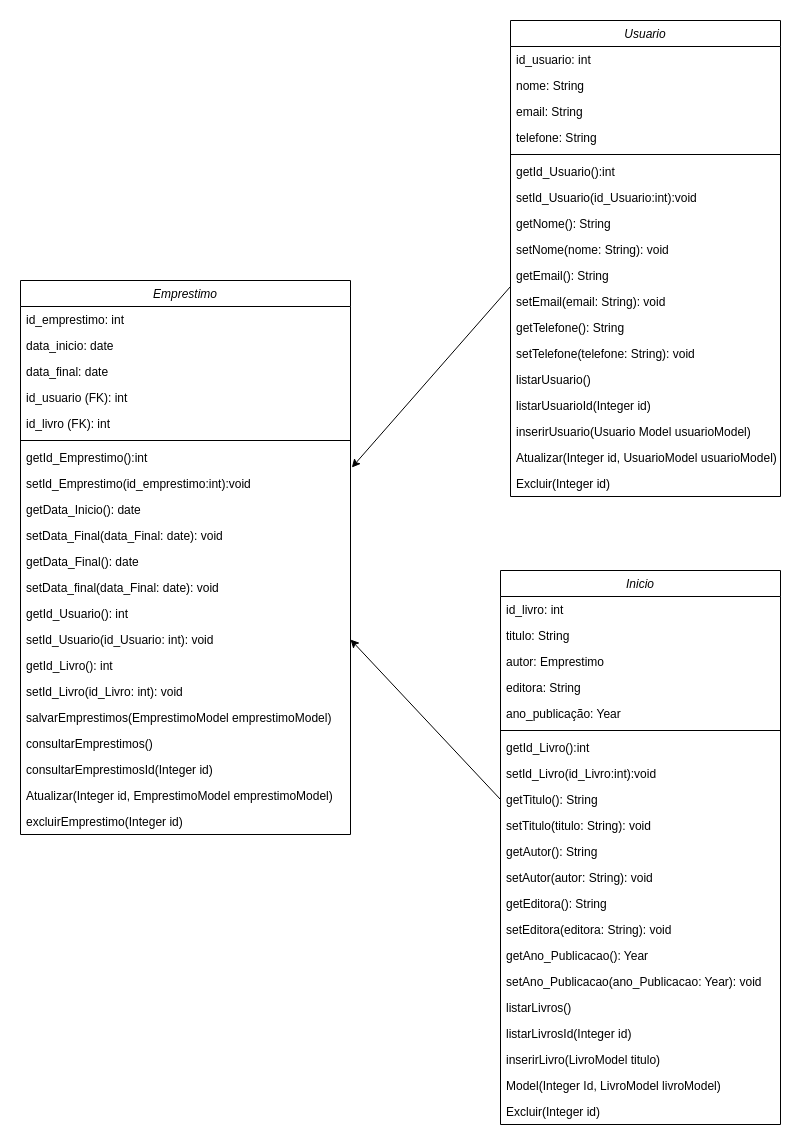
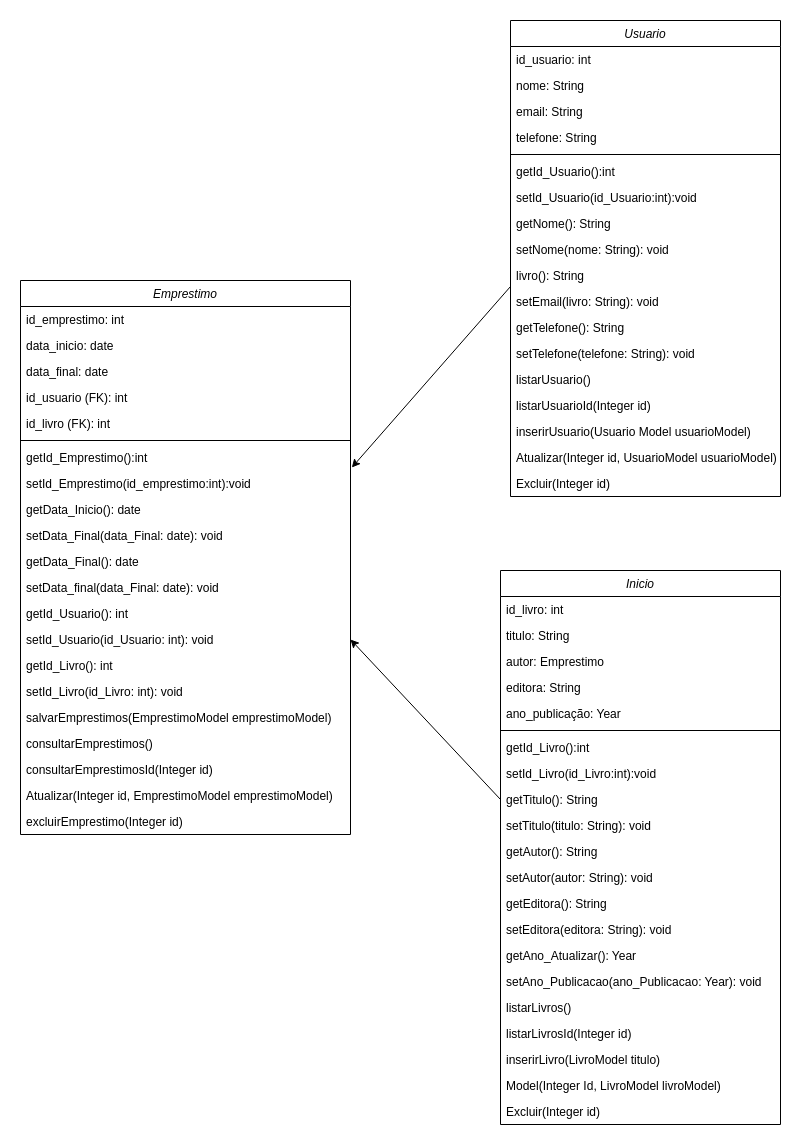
  <mxCell id="0" />
  <mxCell id="1" parent="0" />
  <mxCell id="2" value="Emprestimo" style="swimlane;fontStyle=2;align=center;verticalAlign=top;childLayout=stackLayout;horizontal=1;startSize=26;horizontalStack=0;resizeParent=1;resizeLast=0;collapsible=1;marginBottom=0;rounded=0;shadow=0;strokeWidth=1;" parent="1" vertex="1"><mxGeometry x="20" y="280" width="330" height="554" as="geometry"><mxRectangle x="230" y="140" width="160" height="26" as="alternateBounds" /></mxGeometry></mxCell>
  <mxCell id="3" value="id_emprestimo: int" style="text;align=left;verticalAlign=top;spacingLeft=4;spacingRight=4;overflow=hidden;rotatable=0;points=[[0,0.5],[1,0.5]];portConstraint=eastwest;" parent="2" vertex="1"><mxGeometry y="26" width="330" height="26" as="geometry" /></mxCell>
  <mxCell id="4" value="data_inicio: date" style="text;align=left;verticalAlign=top;spacingLeft=4;spacingRight=4;overflow=hidden;rotatable=0;points=[[0,0.5],[1,0.5]];portConstraint=eastwest;rounded=0;shadow=0;html=0;" parent="2" vertex="1"><mxGeometry y="52" width="330" height="26" as="geometry" /></mxCell>
  <mxCell id="5" value="data_final: date&#10;" style="text;align=left;verticalAlign=top;spacingLeft=4;spacingRight=4;overflow=hidden;rotatable=0;points=[[0,0.5],[1,0.5]];portConstraint=eastwest;rounded=0;shadow=0;html=0;" parent="2" vertex="1"><mxGeometry y="78" width="330" height="26" as="geometry" /></mxCell>
  <mxCell id="6" value="id_usuario (FK): int&#10;" style="text;align=left;verticalAlign=top;spacingLeft=4;spacingRight=4;overflow=hidden;rotatable=0;points=[[0,0.5],[1,0.5]];portConstraint=eastwest;rounded=0;shadow=0;html=0;" parent="2" vertex="1"><mxGeometry y="104" width="330" height="26" as="geometry" /></mxCell>
  <mxCell id="7" value="id_livro (FK): int&#10;" style="text;align=left;verticalAlign=top;spacingLeft=4;spacingRight=4;overflow=hidden;rotatable=0;points=[[0,0.5],[1,0.5]];portConstraint=eastwest;rounded=0;shadow=0;html=0;" parent="2" vertex="1"><mxGeometry y="130" width="330" height="26" as="geometry" /></mxCell>
  <mxCell id="8" value="" style="line;html=1;strokeWidth=1;align=left;verticalAlign=middle;spacingTop=-1;spacingLeft=3;spacingRight=3;rotatable=0;labelPosition=right;points=[];portConstraint=eastwest;" parent="2" vertex="1"><mxGeometry y="156" width="330" height="8" as="geometry" /></mxCell>
  <mxCell id="9" value="getId_Emprestimo():int" style="text;align=left;verticalAlign=top;spacingLeft=4;spacingRight=4;overflow=hidden;rotatable=0;points=[[0,0.5],[1,0.5]];portConstraint=eastwest;" parent="2" vertex="1"><mxGeometry y="164" width="330" height="26" as="geometry" /></mxCell>
  <mxCell id="10" value="setId_Emprestimo(id_emprestimo:int):void&#10;" style="text;align=left;verticalAlign=top;spacingLeft=4;spacingRight=4;overflow=hidden;rotatable=0;points=[[0,0.5],[1,0.5]];portConstraint=eastwest;" parent="2" vertex="1"><mxGeometry y="190" width="330" height="26" as="geometry" /></mxCell>
  <mxCell id="11" value="getData_Inicio(): date" style="text;align=left;verticalAlign=top;spacingLeft=4;spacingRight=4;overflow=hidden;rotatable=0;points=[[0,0.5],[1,0.5]];portConstraint=eastwest;" parent="2" vertex="1"><mxGeometry y="216" width="330" height="26" as="geometry" /></mxCell>
  <mxCell id="12" value="setData_Final(data_Final: date): void&#10;" style="text;align=left;verticalAlign=top;spacingLeft=4;spacingRight=4;overflow=hidden;rotatable=0;points=[[0,0.5],[1,0.5]];portConstraint=eastwest;" parent="2" vertex="1"><mxGeometry y="242" width="330" height="26" as="geometry" /></mxCell>
  <mxCell id="13" value="getData_Final(): date&#10;" style="text;align=left;verticalAlign=top;spacingLeft=4;spacingRight=4;overflow=hidden;rotatable=0;points=[[0,0.5],[1,0.5]];portConstraint=eastwest;" parent="2" vertex="1"><mxGeometry y="268" width="330" height="26" as="geometry" /></mxCell>
  <mxCell id="14" value="setData_final(data_Final: date): void" style="text;align=left;verticalAlign=top;spacingLeft=4;spacingRight=4;overflow=hidden;rotatable=0;points=[[0,0.5],[1,0.5]];portConstraint=eastwest;" parent="2" vertex="1"><mxGeometry y="294" width="330" height="26" as="geometry" /></mxCell>
  <mxCell id="15" value="getId_Usuario(): int&#10;" style="text;align=left;verticalAlign=top;spacingLeft=4;spacingRight=4;overflow=hidden;rotatable=0;points=[[0,0.5],[1,0.5]];portConstraint=eastwest;" parent="2" vertex="1"><mxGeometry y="320" width="330" height="26" as="geometry" /></mxCell>
  <mxCell id="16" value="setId_Usuario(id_Usuario: int): void&#10;&#10;" style="text;align=left;verticalAlign=top;spacingLeft=4;spacingRight=4;overflow=hidden;rotatable=0;points=[[0,0.5],[1,0.5]];portConstraint=eastwest;" parent="2" vertex="1"><mxGeometry y="346" width="330" height="26" as="geometry" /></mxCell>
  <mxCell id="17" value="getId_Livro(): int&#10;" style="text;align=left;verticalAlign=top;spacingLeft=4;spacingRight=4;overflow=hidden;rotatable=0;points=[[0,0.5],[1,0.5]];portConstraint=eastwest;" parent="2" vertex="1"><mxGeometry y="372" width="330" height="26" as="geometry" /></mxCell>
  <mxCell id="18" value="setId_Livro(id_Livro: int): void&#10;&#10;" style="text;align=left;verticalAlign=top;spacingLeft=4;spacingRight=4;overflow=hidden;rotatable=0;points=[[0,0.5],[1,0.5]];portConstraint=eastwest;" parent="2" vertex="1"><mxGeometry y="398" width="330" height="26" as="geometry" /></mxCell>
  <mxCell id="19" value="salvarEmprestimos(EmprestimoModel emprestimoModel)" style="text;align=left;verticalAlign=top;spacingLeft=4;spacingRight=4;overflow=hidden;rotatable=0;points=[[0,0.5],[1,0.5]];portConstraint=eastwest;" parent="2" vertex="1"><mxGeometry y="424" width="330" height="26" as="geometry" /></mxCell>
  <mxCell id="20" value="consultarEmprestimos()" style="text;align=left;verticalAlign=top;spacingLeft=4;spacingRight=4;overflow=hidden;rotatable=0;points=[[0,0.5],[1,0.5]];portConstraint=eastwest;" parent="2" vertex="1"><mxGeometry y="450" width="330" height="26" as="geometry" /></mxCell>
  <mxCell id="21" value="consultarEmprestimosId(Integer id)" style="text;align=left;verticalAlign=top;spacingLeft=4;spacingRight=4;overflow=hidden;rotatable=0;points=[[0,0.5],[1,0.5]];portConstraint=eastwest;" vertex="1" parent="2"><mxGeometry y="476" width="330" height="26" as="geometry" /></mxCell>
  <mxCell id="22" value="Atualizar(Integer id, EmprestimoModel emprestimoModel)" style="text;align=left;verticalAlign=top;spacingLeft=4;spacingRight=4;overflow=hidden;rotatable=0;points=[[0,0.5],[1,0.5]];portConstraint=eastwest;" parent="2" vertex="1"><mxGeometry y="502" width="330" height="26" as="geometry" /></mxCell>
  <mxCell id="23" value="excluirEmprestimo(Integer id)" style="text;align=left;verticalAlign=top;spacingLeft=4;spacingRight=4;overflow=hidden;rotatable=0;points=[[0,0.5],[1,0.5]];portConstraint=eastwest;" parent="2" vertex="1"><mxGeometry y="528" width="330" height="26" as="geometry" /></mxCell>
  <mxCell id="24" value="Usuario" style="swimlane;fontStyle=2;align=center;verticalAlign=top;childLayout=stackLayout;horizontal=1;startSize=26;horizontalStack=0;resizeParent=1;resizeLast=0;collapsible=1;marginBottom=0;rounded=0;shadow=0;strokeWidth=1;" parent="1" vertex="1"><mxGeometry x="510" y="20" width="270" height="476" as="geometry"><mxRectangle x="230" y="140" width="160" height="26" as="alternateBounds" /></mxGeometry></mxCell>
  <mxCell id="25" value="id_usuario: int" style="text;align=left;verticalAlign=top;spacingLeft=4;spacingRight=4;overflow=hidden;rotatable=0;points=[[0,0.5],[1,0.5]];portConstraint=eastwest;" parent="24" vertex="1"><mxGeometry y="26" width="270" height="26" as="geometry" /></mxCell>
  <mxCell id="26" value="nome: String" style="text;align=left;verticalAlign=top;spacingLeft=4;spacingRight=4;overflow=hidden;rotatable=0;points=[[0,0.5],[1,0.5]];portConstraint=eastwest;rounded=0;shadow=0;html=0;" parent="24" vertex="1"><mxGeometry y="52" width="270" height="26" as="geometry" /></mxCell>
  <mxCell id="27" value="email: String&#10;" style="text;align=left;verticalAlign=top;spacingLeft=4;spacingRight=4;overflow=hidden;rotatable=0;points=[[0,0.5],[1,0.5]];portConstraint=eastwest;rounded=0;shadow=0;html=0;" parent="24" vertex="1"><mxGeometry y="78" width="270" height="26" as="geometry" /></mxCell>
  <mxCell id="28" value="telefone: String" style="text;align=left;verticalAlign=top;spacingLeft=4;spacingRight=4;overflow=hidden;rotatable=0;points=[[0,0.5],[1,0.5]];portConstraint=eastwest;rounded=0;shadow=0;html=0;" parent="24" vertex="1"><mxGeometry y="104" width="270" height="26" as="geometry" /></mxCell>
  <mxCell id="29" value="" style="line;html=1;strokeWidth=1;align=left;verticalAlign=middle;spacingTop=-1;spacingLeft=3;spacingRight=3;rotatable=0;labelPosition=right;points=[];portConstraint=eastwest;" parent="24" vertex="1"><mxGeometry y="130" width="270" height="8" as="geometry" /></mxCell>
  <mxCell id="30" value="getId_Usuario():int" style="text;align=left;verticalAlign=top;spacingLeft=4;spacingRight=4;overflow=hidden;rotatable=0;points=[[0,0.5],[1,0.5]];portConstraint=eastwest;" parent="24" vertex="1"><mxGeometry y="138" width="270" height="26" as="geometry" /></mxCell>
  <mxCell id="31" value="setId_Usuario(id_Usuario:int):void&#10;" style="text;align=left;verticalAlign=top;spacingLeft=4;spacingRight=4;overflow=hidden;rotatable=0;points=[[0,0.5],[1,0.5]];portConstraint=eastwest;" parent="24" vertex="1"><mxGeometry y="164" width="270" height="26" as="geometry" /></mxCell>
  <mxCell id="32" value="getNome(): String" style="text;align=left;verticalAlign=top;spacingLeft=4;spacingRight=4;overflow=hidden;rotatable=0;points=[[0,0.5],[1,0.5]];portConstraint=eastwest;" parent="24" vertex="1"><mxGeometry y="190" width="270" height="26" as="geometry" /></mxCell>
  <mxCell id="33" value="setNome(nome: String): void&#10;" style="text;align=left;verticalAlign=top;spacingLeft=4;spacingRight=4;overflow=hidden;rotatable=0;points=[[0,0.5],[1,0.5]];portConstraint=eastwest;" parent="24" vertex="1"><mxGeometry y="216" width="270" height="26" as="geometry" /></mxCell>
  <mxCell id="34" value="" style="endArrow=classic;html=1;rounded=0;entryX=1.004;entryY=0.885;entryDx=0;entryDy=0;entryPerimeter=0;" parent="24" target="9" edge="1"><mxGeometry width="50" height="50" relative="1" as="geometry"><mxPoint y="266" as="sourcePoint" /><mxPoint x="50" y="216" as="targetPoint" /></mxGeometry></mxCell>
- <mxCell id="35" value="getEmail(): String&#10;&#10;" style="text;align=left;verticalAlign=top;spacingLeft=4;spacingRight=4;overflow=hidden;rotatable=0;points=[[0,0.5],[1,0.5]];portConstraint=eastwest;" parent="24" vertex="1"><mxGeometry y="242" width="270" height="26" as="geometry" /></mxCell>
- <mxCell id="36" value="setEmail(email: String): void" style="text;align=left;verticalAlign=top;spacingLeft=4;spacingRight=4;overflow=hidden;rotatable=0;points=[[0,0.5],[1,0.5]];portConstraint=eastwest;" parent="24" vertex="1"><mxGeometry y="268" width="270" height="26" as="geometry" /></mxCell>
+ <mxCell id="35" value="livro(): String&#10;&#10;" style="text;align=left;verticalAlign=top;spacingLeft=4;spacingRight=4;overflow=hidden;rotatable=0;points=[[0,0.5],[1,0.5]];portConstraint=eastwest;" parent="24" vertex="1"><mxGeometry y="242" width="270" height="26" as="geometry" /></mxCell>
+ <mxCell id="36" value="setEmail(livro: String): void" style="text;align=left;verticalAlign=top;spacingLeft=4;spacingRight=4;overflow=hidden;rotatable=0;points=[[0,0.5],[1,0.5]];portConstraint=eastwest;" parent="24" vertex="1"><mxGeometry y="268" width="270" height="26" as="geometry" /></mxCell>
  <mxCell id="37" value="getTelefone(): String&#10;" style="text;align=left;verticalAlign=top;spacingLeft=4;spacingRight=4;overflow=hidden;rotatable=0;points=[[0,0.5],[1,0.5]];portConstraint=eastwest;" parent="24" vertex="1"><mxGeometry y="294" width="270" height="26" as="geometry" /></mxCell>
  <mxCell id="38" value="setTelefone(telefone: String): void&#10;&#10;" style="text;align=left;verticalAlign=top;spacingLeft=4;spacingRight=4;overflow=hidden;rotatable=0;points=[[0,0.5],[1,0.5]];portConstraint=eastwest;" parent="24" vertex="1"><mxGeometry y="320" width="270" height="26" as="geometry" /></mxCell>
  <mxCell id="39" value="listarUsuario()" style="text;align=left;verticalAlign=top;spacingLeft=4;spacingRight=4;overflow=hidden;rotatable=0;points=[[0,0.5],[1,0.5]];portConstraint=eastwest;" parent="24" vertex="1"><mxGeometry y="346" width="270" height="26" as="geometry" /></mxCell>
  <mxCell id="40" value="listarUsuarioId(Integer id)" style="text;align=left;verticalAlign=top;spacingLeft=4;spacingRight=4;overflow=hidden;rotatable=0;points=[[0,0.5],[1,0.5]];portConstraint=eastwest;" parent="24" vertex="1"><mxGeometry y="372" width="270" height="26" as="geometry" /></mxCell>
  <mxCell id="41" value="inserirUsuario(Usuario Model usuarioModel)" style="text;align=left;verticalAlign=top;spacingLeft=4;spacingRight=4;overflow=hidden;rotatable=0;points=[[0,0.5],[1,0.5]];portConstraint=eastwest;" parent="24" vertex="1"><mxGeometry y="398" width="270" height="26" as="geometry" /></mxCell>
  <mxCell id="42" value="Atualizar(Integer id, UsuarioModel usuarioModel)" style="text;align=left;verticalAlign=top;spacingLeft=4;spacingRight=4;overflow=hidden;rotatable=0;points=[[0,0.5],[1,0.5]];portConstraint=eastwest;" parent="24" vertex="1"><mxGeometry y="424" width="270" height="26" as="geometry" /></mxCell>
  <mxCell id="43" value="Excluir(Integer id)" style="text;align=left;verticalAlign=top;spacingLeft=4;spacingRight=4;overflow=hidden;rotatable=0;points=[[0,0.5],[1,0.5]];portConstraint=eastwest;" parent="24" vertex="1"><mxGeometry y="450" width="270" height="26" as="geometry" /></mxCell>
  <mxCell id="44" value="Inicio" style="swimlane;fontStyle=2;align=center;verticalAlign=top;childLayout=stackLayout;horizontal=1;startSize=26;horizontalStack=0;resizeParent=1;resizeLast=0;collapsible=1;marginBottom=0;rounded=0;shadow=0;strokeWidth=1;" parent="1" vertex="1"><mxGeometry x="500" y="570" width="280" height="554" as="geometry"><mxRectangle x="230" y="140" width="160" height="26" as="alternateBounds" /></mxGeometry></mxCell>
  <mxCell id="45" value="id_livro: int" style="text;align=left;verticalAlign=top;spacingLeft=4;spacingRight=4;overflow=hidden;rotatable=0;points=[[0,0.5],[1,0.5]];portConstraint=eastwest;" parent="44" vertex="1"><mxGeometry y="26" width="280" height="26" as="geometry" /></mxCell>
  <mxCell id="46" value="titulo: String" style="text;align=left;verticalAlign=top;spacingLeft=4;spacingRight=4;overflow=hidden;rotatable=0;points=[[0,0.5],[1,0.5]];portConstraint=eastwest;rounded=0;shadow=0;html=0;" parent="44" vertex="1"><mxGeometry y="52" width="280" height="26" as="geometry" /></mxCell>
  <mxCell id="47" value="autor: Emprestimo&#10;" style="text;align=left;verticalAlign=top;spacingLeft=4;spacingRight=4;overflow=hidden;rotatable=0;points=[[0,0.5],[1,0.5]];portConstraint=eastwest;rounded=0;shadow=0;html=0;" parent="44" vertex="1"><mxGeometry y="78" width="280" height="26" as="geometry" /></mxCell>
  <mxCell id="48" value="editora: String" style="text;align=left;verticalAlign=top;spacingLeft=4;spacingRight=4;overflow=hidden;rotatable=0;points=[[0,0.5],[1,0.5]];portConstraint=eastwest;rounded=0;shadow=0;html=0;" parent="44" vertex="1"><mxGeometry y="104" width="280" height="26" as="geometry" /></mxCell>
  <mxCell id="49" value="ano_publicação: Year" style="text;align=left;verticalAlign=top;spacingLeft=4;spacingRight=4;overflow=hidden;rotatable=0;points=[[0,0.5],[1,0.5]];portConstraint=eastwest;rounded=0;shadow=0;html=0;" parent="44" vertex="1"><mxGeometry y="130" width="280" height="26" as="geometry" /></mxCell>
  <mxCell id="50" value="" style="line;html=1;strokeWidth=1;align=left;verticalAlign=middle;spacingTop=-1;spacingLeft=3;spacingRight=3;rotatable=0;labelPosition=right;points=[];portConstraint=eastwest;" parent="44" vertex="1"><mxGeometry y="156" width="280" height="8" as="geometry" /></mxCell>
  <mxCell id="51" value="getId_Livro():int" style="text;align=left;verticalAlign=top;spacingLeft=4;spacingRight=4;overflow=hidden;rotatable=0;points=[[0,0.5],[1,0.5]];portConstraint=eastwest;" parent="44" vertex="1"><mxGeometry y="164" width="280" height="26" as="geometry" /></mxCell>
  <mxCell id="52" value="setId_Livro(id_Livro:int):void&#10;" style="text;align=left;verticalAlign=top;spacingLeft=4;spacingRight=4;overflow=hidden;rotatable=0;points=[[0,0.5],[1,0.5]];portConstraint=eastwest;" parent="44" vertex="1"><mxGeometry y="190" width="280" height="26" as="geometry" /></mxCell>
  <mxCell id="53" value="getTitulo(): String" style="text;align=left;verticalAlign=top;spacingLeft=4;spacingRight=4;overflow=hidden;rotatable=0;points=[[0,0.5],[1,0.5]];portConstraint=eastwest;" parent="44" vertex="1"><mxGeometry y="216" width="280" height="26" as="geometry" /></mxCell>
  <mxCell id="54" value="setTitulo(titulo: String): void&#10;" style="text;align=left;verticalAlign=top;spacingLeft=4;spacingRight=4;overflow=hidden;rotatable=0;points=[[0,0.5],[1,0.5]];portConstraint=eastwest;" parent="44" vertex="1"><mxGeometry y="242" width="280" height="26" as="geometry" /></mxCell>
  <mxCell id="55" value="getAutor(): String&#10;&#10;" style="text;align=left;verticalAlign=top;spacingLeft=4;spacingRight=4;overflow=hidden;rotatable=0;points=[[0,0.5],[1,0.5]];portConstraint=eastwest;" parent="44" vertex="1"><mxGeometry y="268" width="280" height="26" as="geometry" /></mxCell>
  <mxCell id="56" value="setAutor(autor: String): void" style="text;align=left;verticalAlign=top;spacingLeft=4;spacingRight=4;overflow=hidden;rotatable=0;points=[[0,0.5],[1,0.5]];portConstraint=eastwest;" parent="44" vertex="1"><mxGeometry y="294" width="280" height="26" as="geometry" /></mxCell>
  <mxCell id="57" value="getEditora(): String&#10;" style="text;align=left;verticalAlign=top;spacingLeft=4;spacingRight=4;overflow=hidden;rotatable=0;points=[[0,0.5],[1,0.5]];portConstraint=eastwest;" parent="44" vertex="1"><mxGeometry y="320" width="280" height="26" as="geometry" /></mxCell>
  <mxCell id="58" value="setEditora(editora: String): void&#10;&#10;" style="text;align=left;verticalAlign=top;spacingLeft=4;spacingRight=4;overflow=hidden;rotatable=0;points=[[0,0.5],[1,0.5]];portConstraint=eastwest;" parent="44" vertex="1"><mxGeometry y="346" width="280" height="26" as="geometry" /></mxCell>
- <mxCell id="59" value="getAno_Publicacao(): Year" style="text;align=left;verticalAlign=top;spacingLeft=4;spacingRight=4;overflow=hidden;rotatable=0;points=[[0,0.5],[1,0.5]];portConstraint=eastwest;" parent="44" vertex="1"><mxGeometry y="372" width="280" height="26" as="geometry" /></mxCell>
+ <mxCell id="59" value="getAno_Atualizar(): Year" style="text;align=left;verticalAlign=top;spacingLeft=4;spacingRight=4;overflow=hidden;rotatable=0;points=[[0,0.5],[1,0.5]];portConstraint=eastwest;" parent="44" vertex="1"><mxGeometry y="372" width="280" height="26" as="geometry" /></mxCell>
  <mxCell id="60" value="setAno_Publicacao(ano_Publicacao: Year): void" style="text;align=left;verticalAlign=top;spacingLeft=4;spacingRight=4;overflow=hidden;rotatable=0;points=[[0,0.5],[1,0.5]];portConstraint=eastwest;" parent="44" vertex="1"><mxGeometry y="398" width="280" height="26" as="geometry" /></mxCell>
  <mxCell id="61" value="listarLivros()" style="text;align=left;verticalAlign=top;spacingLeft=4;spacingRight=4;overflow=hidden;rotatable=0;points=[[0,0.5],[1,0.5]];portConstraint=eastwest;" parent="44" vertex="1"><mxGeometry y="424" width="280" height="26" as="geometry" /></mxCell>
  <mxCell id="62" value="listarLivrosId(Integer id)" style="text;align=left;verticalAlign=top;spacingLeft=4;spacingRight=4;overflow=hidden;rotatable=0;points=[[0,0.5],[1,0.5]];portConstraint=eastwest;" parent="44" vertex="1"><mxGeometry y="450" width="280" height="26" as="geometry" /></mxCell>
  <mxCell id="63" value="inserirLivro(LivroModel titulo)" style="text;align=left;verticalAlign=top;spacingLeft=4;spacingRight=4;overflow=hidden;rotatable=0;points=[[0,0.5],[1,0.5]];portConstraint=eastwest;" parent="44" vertex="1"><mxGeometry y="476" width="280" height="26" as="geometry" /></mxCell>
  <mxCell id="64" value="Model(Integer Id, LivroModel livroModel)" style="text;align=left;verticalAlign=top;spacingLeft=4;spacingRight=4;overflow=hidden;rotatable=0;points=[[0,0.5],[1,0.5]];portConstraint=eastwest;" parent="44" vertex="1"><mxGeometry y="502" width="280" height="26" as="geometry" /></mxCell>
  <mxCell id="65" value="Excluir(Integer id)" style="text;align=left;verticalAlign=top;spacingLeft=4;spacingRight=4;overflow=hidden;rotatable=0;points=[[0,0.5],[1,0.5]];portConstraint=eastwest;" parent="44" vertex="1"><mxGeometry y="528" width="280" height="26" as="geometry" /></mxCell>
  <mxCell id="66" value="" style="endArrow=classic;html=1;rounded=0;entryX=1;entryY=0.5;entryDx=0;entryDy=0;exitX=0;exitY=0.5;exitDx=0;exitDy=0;" parent="1" target="16" edge="1" source="53"><mxGeometry width="50" height="50" relative="1" as="geometry"><mxPoint x="425" y="840" as="sourcePoint" /><mxPoint x="276" y="1031" as="targetPoint" /></mxGeometry></mxCell>
